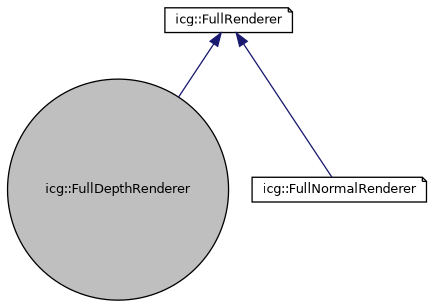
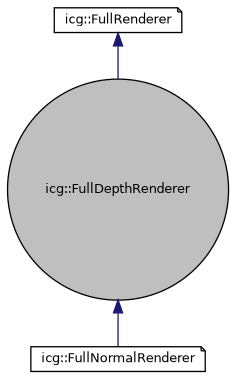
  digraph {
    node [color=black fillcolor=white fontname=Helvetica fontsize=10 shape=note style=filled]
    edge [color=midnightblue dir=back fontname=Helvetica fontsize=10 labelfontname=Helvetica labelfontsize=10 style=solid]
    n1 [fillcolor=grey75 fontcolor=black height=0.2 label="icg::FullDepthRenderer" shape=circle width=0.4]
    n2 [height=0.2 label="icg::FullNormalRenderer" width=0.4]
    n3 [height=0.2 label="icg::FullRenderer" width=0.4]
-   n3 -> n2
+   n1 -> n2
    n3 -> n1
  }
